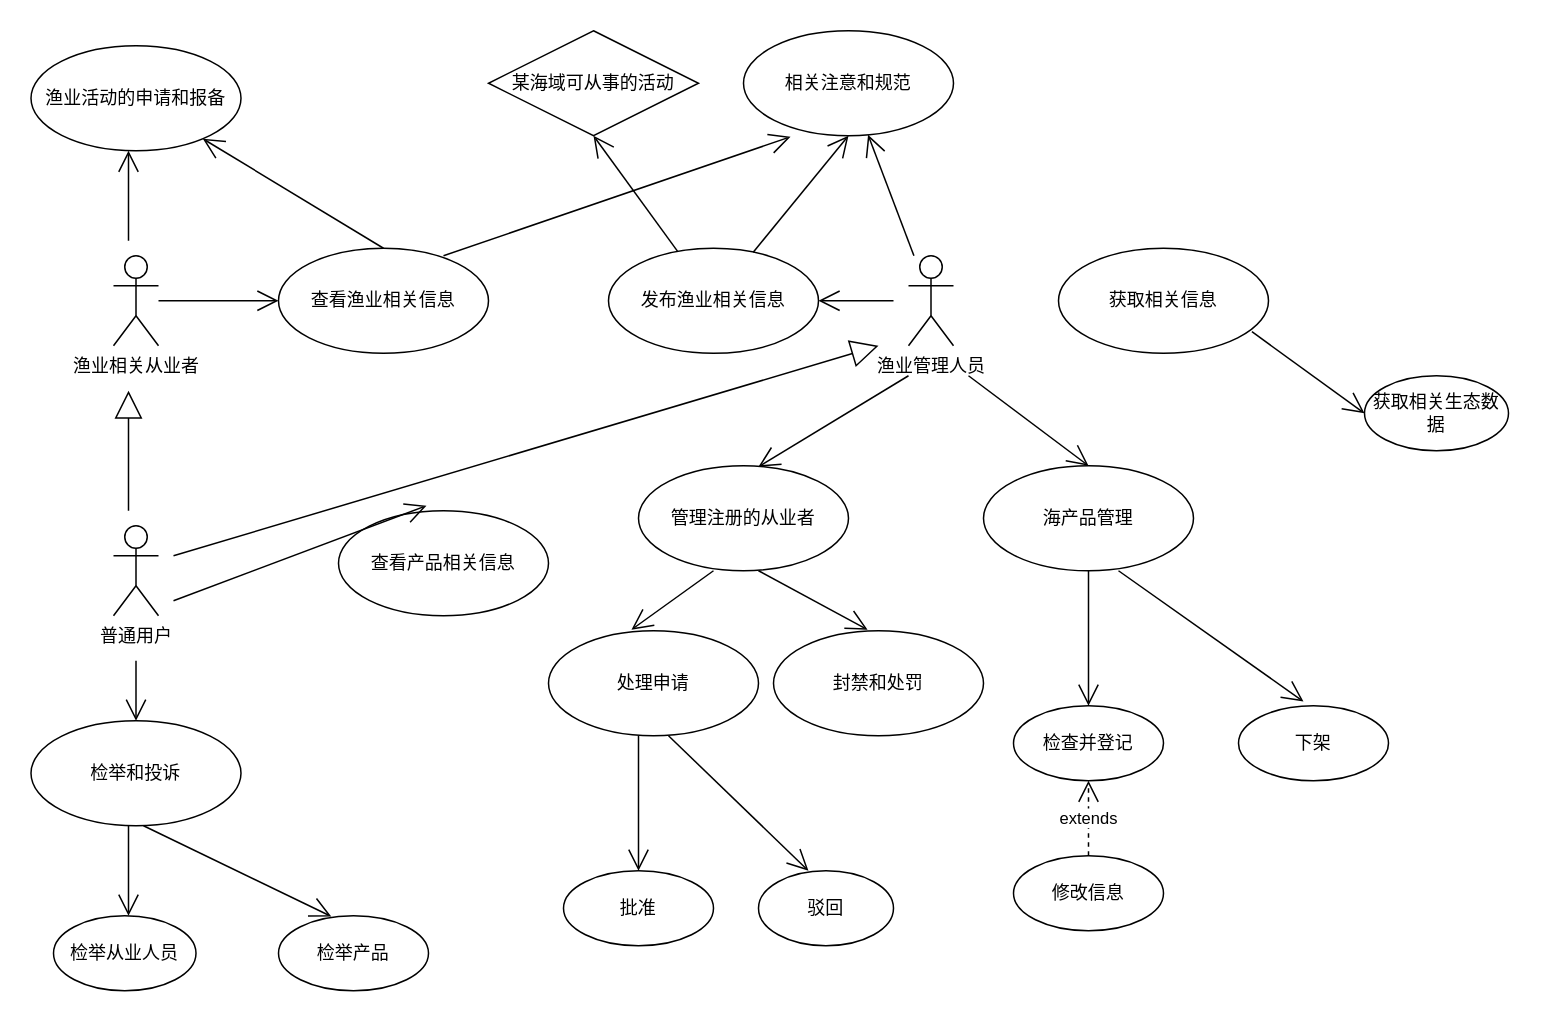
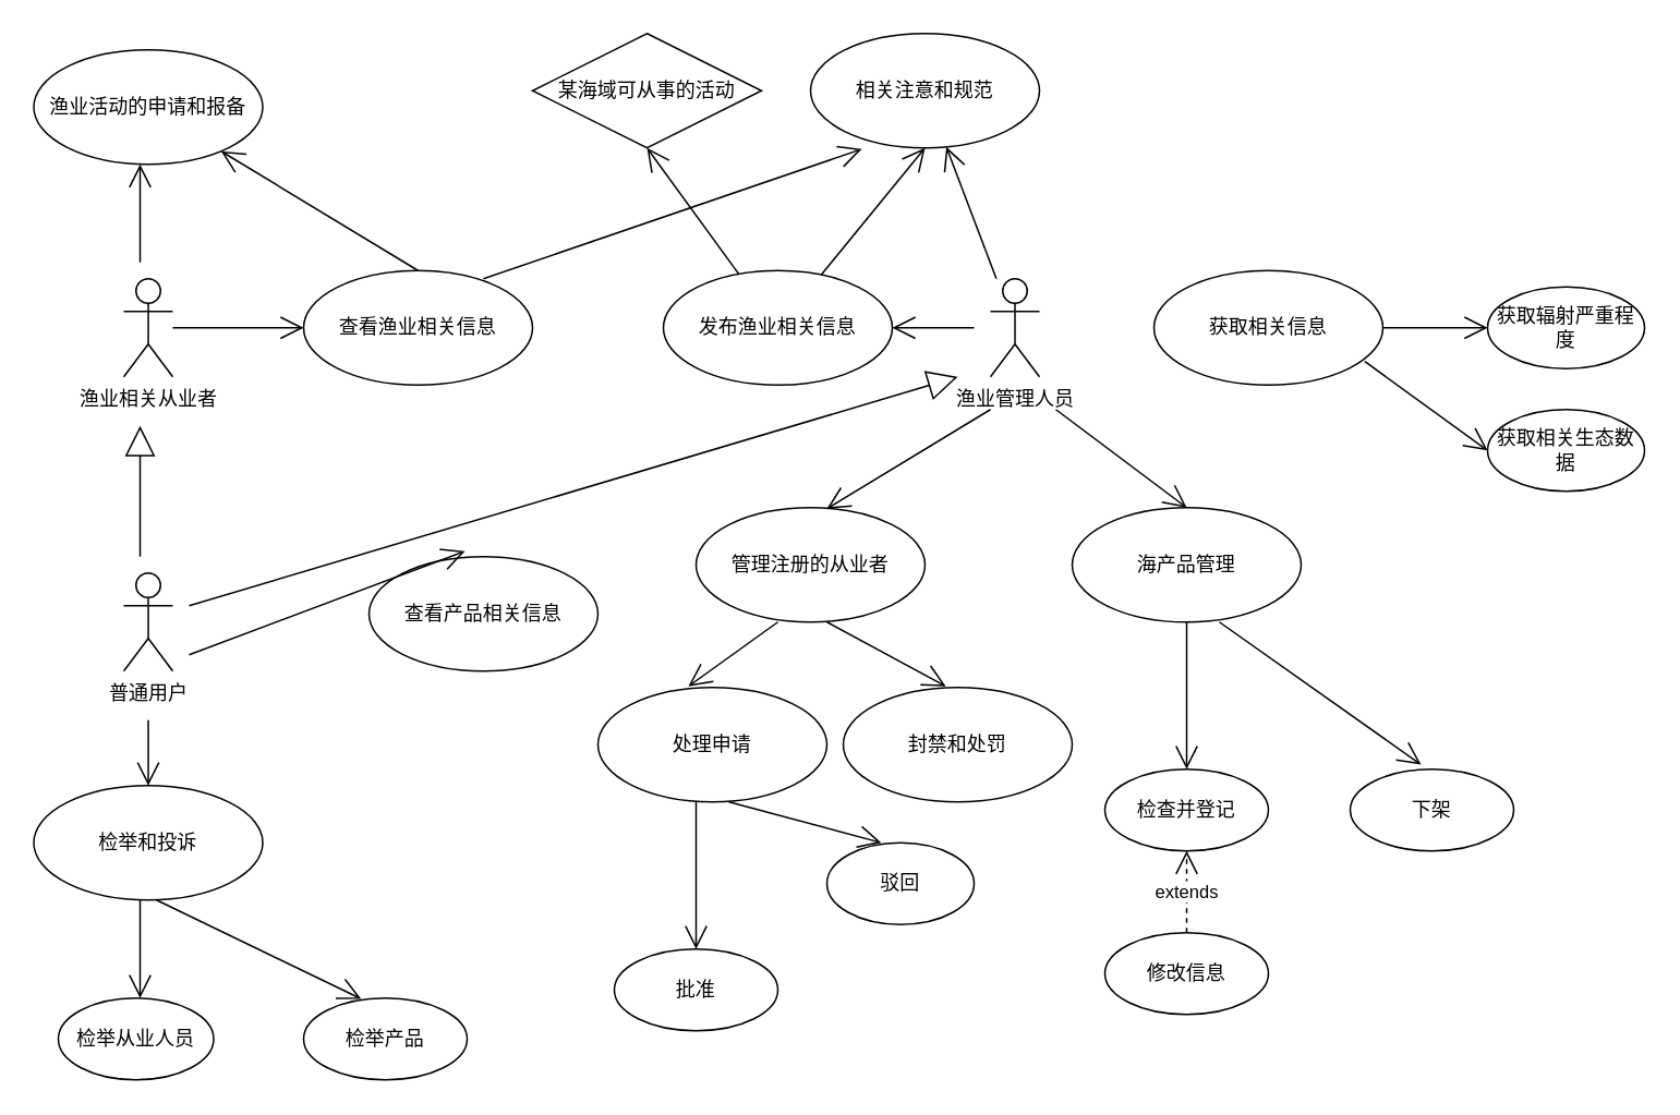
  <mxCell id="0" />
  <mxCell id="1" parent="0" />
  <mxCell id="2" value="渔业管理人员" style="shape=umlActor;verticalLabelPosition=bottom;verticalAlign=top;html=1;" vertex="1" parent="1"><mxGeometry x="605" y="170" width="30" height="60" as="geometry" /></mxCell>
  <mxCell id="3" value="渔业相关从业者" style="shape=umlActor;verticalLabelPosition=bottom;verticalAlign=top;html=1;" vertex="1" parent="1"><mxGeometry x="75" y="170" width="30" height="60" as="geometry" /></mxCell>
  <mxCell id="4" value="普通用户" style="shape=umlActor;verticalLabelPosition=bottom;verticalAlign=top;html=1;" vertex="1" parent="1"><mxGeometry x="75" y="350" width="30" height="60" as="geometry" /></mxCell>
  <mxCell id="5" value="获取相关信息" style="ellipse;whiteSpace=wrap;html=1;" vertex="1" parent="1"><mxGeometry x="705" y="165" width="140" height="70" as="geometry" /></mxCell>
+ <mxCell id="6" value="获取辐射严重程度" style="ellipse;whiteSpace=wrap;html=1;" vertex="1" parent="1"><mxGeometry x="909" y="175" width="96" height="50" as="geometry" /></mxCell>
  <mxCell id="7" value="获取相关生态数据" style="ellipse;whiteSpace=wrap;html=1;" vertex="1" parent="1"><mxGeometry x="909" y="250" width="96" height="50" as="geometry" /></mxCell>
  <mxCell id="8" value="" style="endArrow=open;endFill=1;endSize=12;html=1;rounded=0;" edge="1" parent="1" source="2" target="13"><mxGeometry width="160" relative="1" as="geometry"><mxPoint x="645" y="193" as="sourcePoint" /><mxPoint x="700" y="195" as="targetPoint" /></mxGeometry></mxCell>
+ <mxCell id="9" value="" style="endArrow=open;endFill=1;endSize=12;html=1;rounded=0;entryX=0;entryY=0.5;entryDx=0;entryDy=0;exitX=1;exitY=0.5;exitDx=0;exitDy=0;" edge="1" parent="1" source="5" target="6"><mxGeometry width="160" relative="1" as="geometry"><mxPoint x="905" y="203" as="sourcePoint" /><mxPoint x="995" y="203" as="targetPoint" /></mxGeometry></mxCell>
  <mxCell id="10" value="" style="endArrow=open;endFill=1;endSize=12;html=1;rounded=0;entryX=0;entryY=0.5;entryDx=0;entryDy=0;exitX=0.921;exitY=0.795;exitDx=0;exitDy=0;exitPerimeter=0;" edge="1" parent="1" source="5" target="7"><mxGeometry width="160" relative="1" as="geometry"><mxPoint x="885" y="223" as="sourcePoint" /><mxPoint x="1045" y="223" as="targetPoint" /></mxGeometry></mxCell>
  <mxCell id="11" value="发布渔业相关信息" style="ellipse;whiteSpace=wrap;html=1;" vertex="1" parent="1"><mxGeometry x="405" y="165" width="140" height="70" as="geometry" /></mxCell>
  <mxCell id="12" value="某海域可从事的活动" style="rhombus;whiteSpace=wrap;html=1;" vertex="1" parent="1"><mxGeometry x="325" y="20" width="140" height="70" as="geometry" /></mxCell>
  <mxCell id="13" value="相关注意和规范" style="ellipse;whiteSpace=wrap;html=1;" vertex="1" parent="1"><mxGeometry x="495" y="20" width="140" height="70" as="geometry" /></mxCell>
  <mxCell id="14" value="" style="endArrow=open;endFill=1;endSize=12;html=1;rounded=0;entryX=1;entryY=0.5;entryDx=0;entryDy=0;" edge="1" parent="1" target="11"><mxGeometry width="160" relative="1" as="geometry"><mxPoint x="595" y="200" as="sourcePoint" /><mxPoint x="755" y="190" as="targetPoint" /></mxGeometry></mxCell>
  <mxCell id="15" value="" style="endArrow=open;endFill=1;endSize=12;html=1;rounded=0;" edge="1" parent="1" source="11"><mxGeometry width="160" relative="1" as="geometry"><mxPoint x="405" y="90" as="sourcePoint" /><mxPoint x="565" y="90" as="targetPoint" /></mxGeometry></mxCell>
  <mxCell id="16" value="" style="endArrow=open;endFill=1;endSize=12;html=1;rounded=0;entryX=0.5;entryY=1;entryDx=0;entryDy=0;" edge="1" parent="1" source="11" target="12"><mxGeometry width="160" relative="1" as="geometry"><mxPoint x="235" y="100" as="sourcePoint" /><mxPoint x="395" y="100" as="targetPoint" /></mxGeometry></mxCell>
  <mxCell id="17" value="管理注册的从业者" style="ellipse;whiteSpace=wrap;html=1;" vertex="1" parent="1"><mxGeometry x="425" y="310" width="140" height="70" as="geometry" /></mxCell>
  <mxCell id="18" value="海产品管理" style="ellipse;whiteSpace=wrap;html=1;" vertex="1" parent="1"><mxGeometry x="655" y="310" width="140" height="70" as="geometry" /></mxCell>
  <mxCell id="19" value="查看渔业相关信息" style="ellipse;whiteSpace=wrap;html=1;" vertex="1" parent="1"><mxGeometry x="185" y="165" width="140" height="70" as="geometry" /></mxCell>
  <mxCell id="20" value="" style="endArrow=open;endFill=1;endSize=12;html=1;rounded=0;" edge="1" parent="1"><mxGeometry width="160" relative="1" as="geometry"><mxPoint x="105" y="200" as="sourcePoint" /><mxPoint x="185" y="200" as="targetPoint" /></mxGeometry></mxCell>
  <mxCell id="21" value="" style="endArrow=open;endFill=1;endSize=12;html=1;rounded=0;exitX=0.5;exitY=0;exitDx=0;exitDy=0;" edge="1" parent="1" source="19" target="23"><mxGeometry width="160" relative="1" as="geometry"><mxPoint x="235" y="170" as="sourcePoint" /><mxPoint x="355" y="80" as="targetPoint" /></mxGeometry></mxCell>
  <mxCell id="22" value="" style="endArrow=open;endFill=1;endSize=12;html=1;rounded=0;entryX=0.224;entryY=1.01;entryDx=0;entryDy=0;entryPerimeter=0;" edge="1" parent="1" target="13"><mxGeometry width="160" relative="1" as="geometry"><mxPoint x="295" y="170" as="sourcePoint" /><mxPoint x="455" y="170" as="targetPoint" /></mxGeometry></mxCell>
  <mxCell id="23" value="渔业活动的申请和报备" style="ellipse;whiteSpace=wrap;html=1;" vertex="1" parent="1"><mxGeometry x="20" y="30" width="140" height="70" as="geometry" /></mxCell>
  <mxCell id="24" value="" style="endArrow=open;endFill=1;endSize=12;html=1;rounded=0;" edge="1" parent="1"><mxGeometry width="160" relative="1" as="geometry"><mxPoint x="85" y="160" as="sourcePoint" /><mxPoint x="85" y="100" as="targetPoint" /></mxGeometry></mxCell>
  <mxCell id="25" value="检举和投诉" style="ellipse;whiteSpace=wrap;html=1;" vertex="1" parent="1"><mxGeometry x="20" y="480" width="140" height="70" as="geometry" /></mxCell>
  <mxCell id="26" value="检举产品" style="ellipse;whiteSpace=wrap;html=1;" vertex="1" parent="1"><mxGeometry x="185" y="610" width="100" height="50" as="geometry" /></mxCell>
  <mxCell id="27" value="检举从业人员" style="ellipse;whiteSpace=wrap;html=1;" vertex="1" parent="1"><mxGeometry x="35" y="610" width="95" height="50" as="geometry" /></mxCell>
  <mxCell id="28" value="" style="endArrow=open;endFill=1;endSize=12;html=1;rounded=0;" edge="1" parent="1" target="25"><mxGeometry width="160" relative="1" as="geometry"><mxPoint x="90" y="440" as="sourcePoint" /><mxPoint x="245" y="440" as="targetPoint" /></mxGeometry></mxCell>
  <mxCell id="29" value="" style="endArrow=open;endFill=1;endSize=12;html=1;rounded=0;" edge="1" parent="1"><mxGeometry width="160" relative="1" as="geometry"><mxPoint x="85" y="550" as="sourcePoint" /><mxPoint x="85" y="610" as="targetPoint" /></mxGeometry></mxCell>
  <mxCell id="30" value="" style="endArrow=open;endFill=1;endSize=12;html=1;rounded=0;entryX=0.352;entryY=0.01;entryDx=0;entryDy=0;entryPerimeter=0;" edge="1" parent="1" target="26"><mxGeometry width="160" relative="1" as="geometry"><mxPoint x="95" y="550" as="sourcePoint" /><mxPoint x="255" y="550" as="targetPoint" /></mxGeometry></mxCell>
  <mxCell id="31" value="" style="endArrow=block;endSize=16;endFill=0;html=1;rounded=0;" edge="1" parent="1"><mxGeometry width="160" relative="1" as="geometry"><mxPoint x="85" y="340" as="sourcePoint" /><mxPoint x="85" y="260" as="targetPoint" /></mxGeometry></mxCell>
  <mxCell id="32" value="" style="endArrow=block;endSize=16;endFill=0;html=1;rounded=0;" edge="1" parent="1"><mxGeometry width="160" relative="1" as="geometry"><mxPoint x="115" y="370" as="sourcePoint" /><mxPoint x="585" y="230" as="targetPoint" /></mxGeometry></mxCell>
  <mxCell id="33" value="" style="endArrow=open;endFill=1;endSize=12;html=1;rounded=0;entryX=0.571;entryY=0.01;entryDx=0;entryDy=0;entryPerimeter=0;" edge="1" parent="1" target="17"><mxGeometry width="160" relative="1" as="geometry"><mxPoint x="605" y="250" as="sourcePoint" /><mxPoint x="775" y="260" as="targetPoint" /></mxGeometry></mxCell>
  <mxCell id="34" value="" style="endArrow=open;endFill=1;endSize=12;html=1;rounded=0;entryX=0.5;entryY=0;entryDx=0;entryDy=0;" edge="1" parent="1" target="18"><mxGeometry width="160" relative="1" as="geometry"><mxPoint x="645" y="250" as="sourcePoint" /><mxPoint x="785" y="260" as="targetPoint" /></mxGeometry></mxCell>
  <mxCell id="35" value="检查并登记" style="ellipse;whiteSpace=wrap;html=1;" vertex="1" parent="1"><mxGeometry x="675" y="470" width="100" height="50" as="geometry" /></mxCell>
  <mxCell id="36" value="下架" style="ellipse;whiteSpace=wrap;html=1;" vertex="1" parent="1"><mxGeometry x="825" y="470" width="100" height="50" as="geometry" /></mxCell>
  <mxCell id="37" value="查看产品相关信息" style="ellipse;whiteSpace=wrap;html=1;" vertex="1" parent="1"><mxGeometry x="225" y="340" width="140" height="70" as="geometry" /></mxCell>
  <mxCell id="38" value="" style="endArrow=open;endFill=1;endSize=12;html=1;rounded=0;entryX=0.419;entryY=-0.048;entryDx=0;entryDy=0;entryPerimeter=0;" edge="1" parent="1" target="37"><mxGeometry width="160" relative="1" as="geometry"><mxPoint x="115" y="400" as="sourcePoint" /><mxPoint x="275" y="400" as="targetPoint" /></mxGeometry></mxCell>
  <mxCell id="39" value="修改信息" style="ellipse;whiteSpace=wrap;html=1;" vertex="1" parent="1"><mxGeometry x="675" y="570" width="100" height="50" as="geometry" /></mxCell>
  <mxCell id="40" value="extends" style="endArrow=open;endSize=12;dashed=1;html=1;rounded=0;entryX=0.5;entryY=1;entryDx=0;entryDy=0;" edge="1" parent="1" target="35"><mxGeometry width="160" relative="1" as="geometry"><mxPoint x="725" y="570" as="sourcePoint" /><mxPoint x="885" y="570" as="targetPoint" /></mxGeometry></mxCell>
  <mxCell id="41" value="" style="endArrow=open;endFill=1;endSize=12;html=1;rounded=0;entryX=0.5;entryY=0;entryDx=0;entryDy=0;" edge="1" parent="1" target="35"><mxGeometry width="160" relative="1" as="geometry"><mxPoint x="725" y="380" as="sourcePoint" /><mxPoint x="885" y="380" as="targetPoint" /></mxGeometry></mxCell>
  <mxCell id="42" value="" style="endArrow=open;endFill=1;endSize=12;html=1;rounded=0;entryX=0.433;entryY=-0.057;entryDx=0;entryDy=0;entryPerimeter=0;" edge="1" parent="1" target="36"><mxGeometry width="160" relative="1" as="geometry"><mxPoint x="745" y="380" as="sourcePoint" /><mxPoint x="905" y="380" as="targetPoint" /></mxGeometry></mxCell>
  <mxCell id="43" value="处理申请" style="ellipse;whiteSpace=wrap;html=1;" vertex="1" parent="1"><mxGeometry x="365" y="420" width="140" height="70" as="geometry" /></mxCell>
  <mxCell id="44" value="封禁和处罚" style="ellipse;whiteSpace=wrap;html=1;" vertex="1" parent="1"><mxGeometry x="515" y="420" width="140" height="70" as="geometry" /></mxCell>
  <mxCell id="45" value="批准" style="ellipse;whiteSpace=wrap;html=1;" vertex="1" parent="1"><mxGeometry x="375" y="580" width="100" height="50" as="geometry" /></mxCell>
- <mxCell id="46" value="驳回" style="ellipse;whiteSpace=wrap;html=1;" vertex="1" parent="1"><mxGeometry x="505" y="580" width="90" height="50" as="geometry" /></mxCell>
+ <mxCell id="46" value="驳回" style="ellipse;whiteSpace=wrap;html=1;" vertex="1" parent="1"><mxGeometry x="505" y="515" width="90" height="50" as="geometry" /></mxCell>
  <mxCell id="47" value="" style="endArrow=open;endFill=1;endSize=12;html=1;rounded=0;entryX=0.5;entryY=0;entryDx=0;entryDy=0;" edge="1" parent="1" target="45"><mxGeometry width="160" relative="1" as="geometry"><mxPoint x="425" y="490" as="sourcePoint" /><mxPoint x="585" y="490" as="targetPoint" /></mxGeometry></mxCell>
  <mxCell id="48" value="" style="endArrow=open;endFill=1;endSize=12;html=1;rounded=0;entryX=0.37;entryY=0;entryDx=0;entryDy=0;entryPerimeter=0;" edge="1" parent="1" target="46"><mxGeometry width="160" relative="1" as="geometry"><mxPoint x="445" y="490" as="sourcePoint" /><mxPoint x="605" y="490" as="targetPoint" /></mxGeometry></mxCell>
  <mxCell id="49" value="" style="endArrow=open;endFill=1;endSize=12;html=1;rounded=0;entryX=0.395;entryY=-0.01;entryDx=0;entryDy=0;entryPerimeter=0;" edge="1" parent="1" target="43"><mxGeometry width="160" relative="1" as="geometry"><mxPoint x="475" y="380" as="sourcePoint" /><mxPoint x="635" y="380" as="targetPoint" /></mxGeometry></mxCell>
  <mxCell id="50" value="" style="endArrow=open;endFill=1;endSize=12;html=1;rounded=0;entryX=0.448;entryY=-0.01;entryDx=0;entryDy=0;entryPerimeter=0;" edge="1" parent="1" target="44"><mxGeometry width="160" relative="1" as="geometry"><mxPoint x="505" y="380" as="sourcePoint" /><mxPoint x="665" y="380" as="targetPoint" /></mxGeometry></mxCell>
